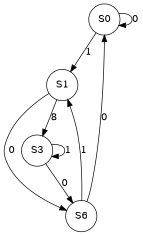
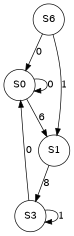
  digraph {
    rankdir=TB
    node [shape=circle]
    n1 [label=S0]
    n2 [label=S1]
    n3 [label=S6]
    n4 [label=S3]
    n1 -> n1 [label=0]
-   n1 -> n2 [label=1]
-   n2 -> n3 [label=0]
+   n1 -> n2 [label=6]
    n2 -> n4 [label=8]
    n3 -> n1 [label=0]
    n3 -> n2 [label=1]
-   n4 -> n3 [label=0]
+   n4 -> n1 [label=0]
    n4 -> n4 [label=1]
  }
